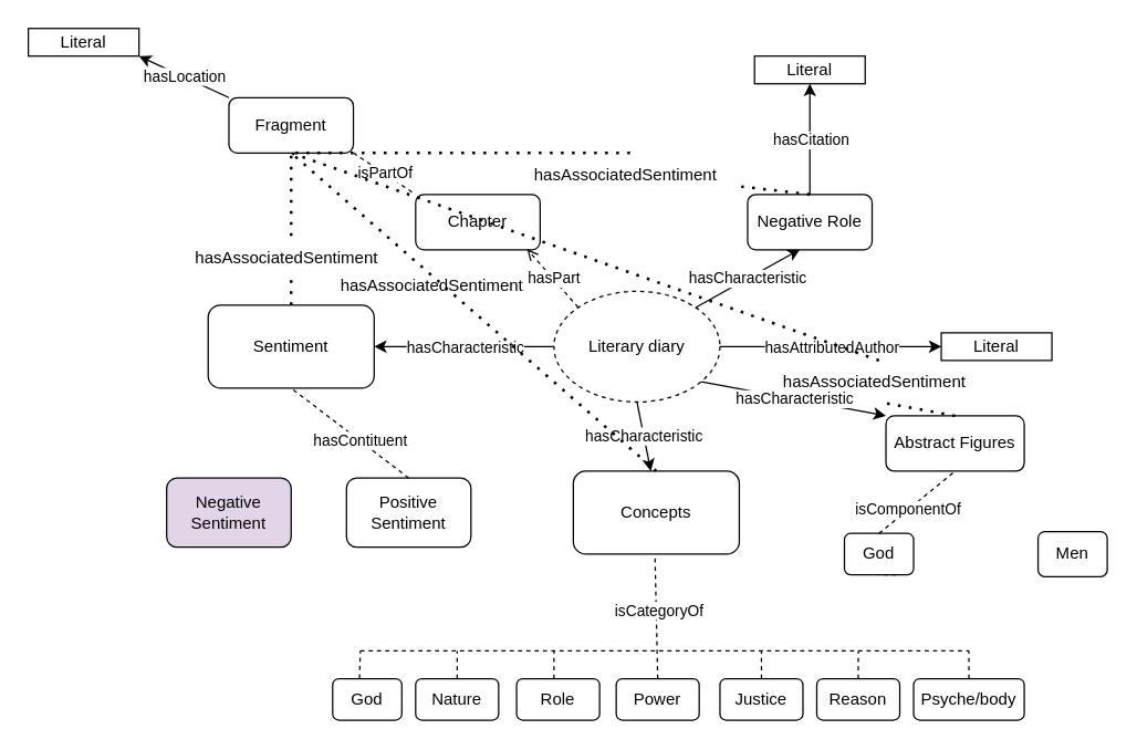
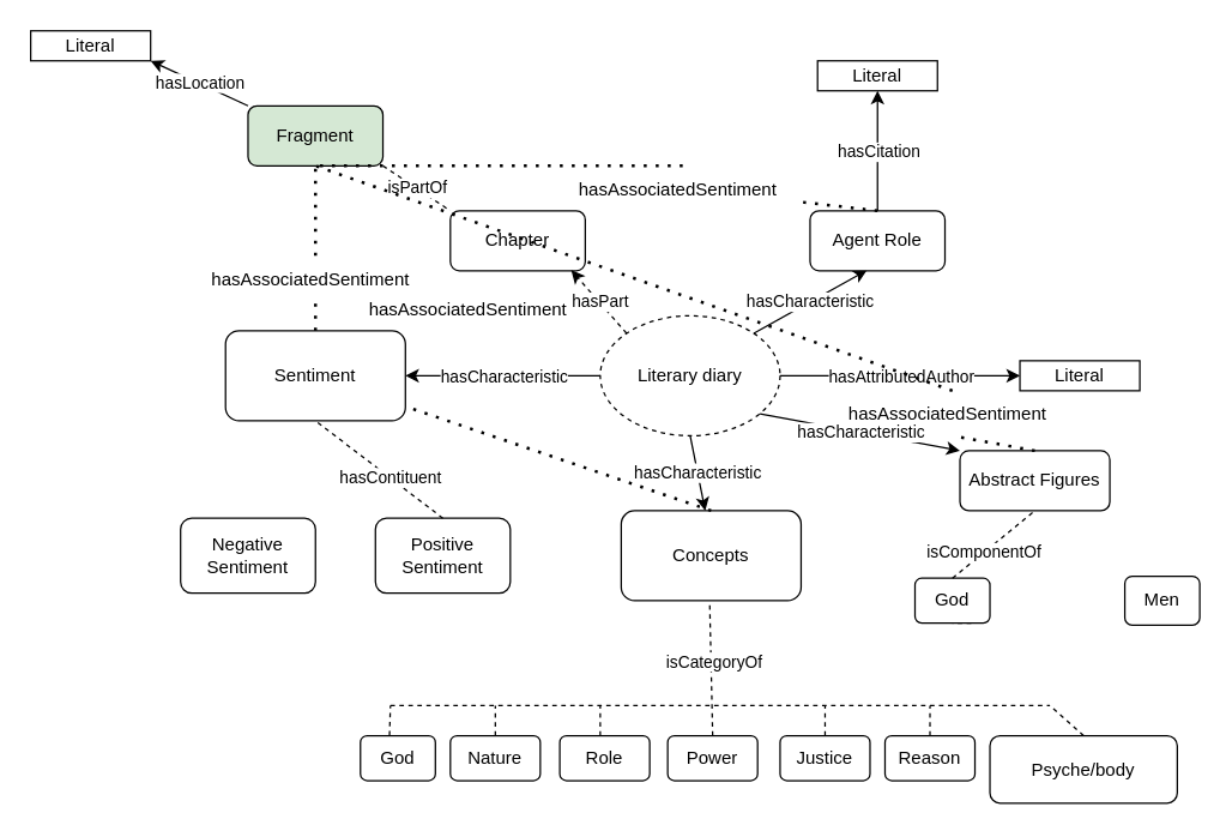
  <mxCell id="0" />
  <mxCell id="1" parent="0" />
  <mxCell id="2" value="Literary diary" style="ellipse;whiteSpace=wrap;html=1;dashed=1;" parent="1" vertex="1"><mxGeometry x="400" y="210" width="120" height="80" as="geometry" /></mxCell>
  <mxCell id="3" value="Sentiment" style="rounded=1;whiteSpace=wrap;html=1;" parent="1" vertex="1"><mxGeometry x="150" y="220" width="120" height="60" as="geometry" /></mxCell>
  <mxCell id="4" value="Concepts" style="rounded=1;whiteSpace=wrap;html=1;" parent="1" vertex="1"><mxGeometry x="414" y="340" width="120" height="60" as="geometry" /></mxCell>
  <mxCell id="5" value="Abstract Figures" style="rounded=1;whiteSpace=wrap;html=1;" parent="1" vertex="1"><mxGeometry x="640" y="300" width="100" height="40" as="geometry" /></mxCell>
  <mxCell id="6" value="" style="endArrow=classic;html=1;rounded=0;entryX=1;entryY=0.5;entryDx=0;entryDy=0;" parent="1" source="2" target="3" edge="1"><mxGeometry relative="1" as="geometry"><mxPoint x="280" y="260" as="sourcePoint" /><mxPoint x="380" y="260" as="targetPoint" /></mxGeometry></mxCell>
  <mxCell id="7" value="hasCharacteristic" style="edgeLabel;resizable=0;html=1;align=center;verticalAlign=middle;" parent="6" connectable="0" vertex="1"><mxGeometry relative="1" as="geometry" /></mxCell>
  <mxCell id="8" value="Positive Sentiment" style="rounded=1;whiteSpace=wrap;html=1;" parent="1" vertex="1"><mxGeometry x="250" y="345" width="90" height="50" as="geometry" /></mxCell>
- <mxCell id="9" value="Negative Sentiment" style="rounded=1;whiteSpace=wrap;html=1;fillColor=#e1d5e7;" parent="1" vertex="1"><mxGeometry x="120" y="345" width="90" height="50" as="geometry" /></mxCell>
+ <mxCell id="9" value="Negative Sentiment" style="rounded=1;whiteSpace=wrap;html=1;" parent="1" vertex="1"><mxGeometry x="120" y="345" width="90" height="50" as="geometry" /></mxCell>
  <mxCell id="10" value="" style="endArrow=classic;html=1;rounded=0;exitX=0.5;exitY=1;exitDx=0;exitDy=0;entryX=0.467;entryY=0;entryDx=0;entryDy=0;entryPerimeter=0;" parent="1" source="2" target="4" edge="1"><mxGeometry relative="1" as="geometry"><mxPoint x="410" y="310" as="sourcePoint" /><mxPoint x="510" y="310" as="targetPoint" /></mxGeometry></mxCell>
  <mxCell id="11" value="hasCharacteristic" style="edgeLabel;resizable=0;html=1;align=center;verticalAlign=middle;" parent="10" connectable="0" vertex="1"><mxGeometry relative="1" as="geometry" /></mxCell>
  <mxCell id="12" value="" style="endArrow=classic;html=1;rounded=0;exitX=0.888;exitY=0.818;exitDx=0;exitDy=0;exitPerimeter=0;entryX=0;entryY=0;entryDx=0;entryDy=0;" parent="1" source="2" target="5" edge="1"><mxGeometry relative="1" as="geometry"><mxPoint x="540" y="280" as="sourcePoint" /><mxPoint x="640" y="280" as="targetPoint" /></mxGeometry></mxCell>
  <mxCell id="13" value="hasCharacteristic" style="edgeLabel;resizable=0;html=1;align=center;verticalAlign=middle;" parent="12" connectable="0" vertex="1"><mxGeometry relative="1" as="geometry" /></mxCell>
  <mxCell id="14" value="Nature" style="rounded=1;whiteSpace=wrap;html=1;" parent="1" vertex="1"><mxGeometry x="300" y="490" width="60" height="30" as="geometry" /></mxCell>
  <mxCell id="15" value="" style="endArrow=none;dashed=1;html=1;rounded=0;" parent="1" edge="1"><mxGeometry width="50" height="50" relative="1" as="geometry"><mxPoint x="260" y="470" as="sourcePoint" /><mxPoint x="700" y="470" as="targetPoint" /></mxGeometry></mxCell>
  <mxCell id="16" value="" style="endArrow=none;dashed=1;html=1;rounded=0;" parent="1" edge="1"><mxGeometry width="50" height="50" relative="1" as="geometry"><mxPoint x="330" y="490" as="sourcePoint" /><mxPoint x="330" y="470" as="targetPoint" /></mxGeometry></mxCell>
  <mxCell id="17" value="" style="endArrow=none;dashed=1;html=1;rounded=0;" parent="1" edge="1"><mxGeometry width="50" height="50" relative="1" as="geometry"><mxPoint x="400" y="490" as="sourcePoint" /><mxPoint x="400" y="470" as="targetPoint" /></mxGeometry></mxCell>
  <mxCell id="18" value="Role" style="rounded=1;whiteSpace=wrap;html=1;" parent="1" vertex="1"><mxGeometry x="373" y="490" width="60" height="30" as="geometry" /></mxCell>
  <mxCell id="19" value="Power" style="rounded=1;whiteSpace=wrap;html=1;" parent="1" vertex="1"><mxGeometry x="445" y="490" width="60" height="30" as="geometry" /></mxCell>
  <mxCell id="20" value="Justice" style="rounded=1;whiteSpace=wrap;html=1;" parent="1" vertex="1"><mxGeometry x="520" y="490" width="60" height="30" as="geometry" /></mxCell>
  <mxCell id="21" value="Reason" style="rounded=1;whiteSpace=wrap;html=1;" parent="1" vertex="1"><mxGeometry x="590" y="490" width="60" height="30" as="geometry" /></mxCell>
- <mxCell id="22" value="Psyche/body" style="rounded=1;whiteSpace=wrap;html=1;" parent="1" vertex="1"><mxGeometry x="660" y="490" width="80" height="30" as="geometry" /></mxCell>
+ <mxCell id="22" value="Psyche/body" style="rounded=1;whiteSpace=wrap;html=1;" parent="1" vertex="1"><mxGeometry x="660" y="490" width="125" height="45" as="geometry" /></mxCell>
  <mxCell id="23" value="God" style="rounded=1;whiteSpace=wrap;html=1;" parent="1" vertex="1"><mxGeometry x="240" y="490" width="50" height="30" as="geometry" /></mxCell>
  <mxCell id="24" value="" style="endArrow=none;dashed=1;html=1;rounded=0;exitX=0.5;exitY=0;exitDx=0;exitDy=0;" parent="1" source="20" edge="1"><mxGeometry width="50" height="50" relative="1" as="geometry"><mxPoint x="480" y="500" as="sourcePoint" /><mxPoint x="550" y="470" as="targetPoint" /><Array as="points" /></mxGeometry></mxCell>
  <mxCell id="25" value="" style="endArrow=none;dashed=1;html=1;rounded=0;exitX=0.5;exitY=0;exitDx=0;exitDy=0;" parent="1" source="21" edge="1"><mxGeometry width="50" height="50" relative="1" as="geometry"><mxPoint x="550" y="500" as="sourcePoint" /><mxPoint x="620" y="470" as="targetPoint" /><Array as="points" /></mxGeometry></mxCell>
  <mxCell id="26" value="" style="endArrow=none;dashed=1;html=1;rounded=0;exitX=0.5;exitY=0;exitDx=0;exitDy=0;" parent="1" source="22" edge="1"><mxGeometry width="50" height="50" relative="1" as="geometry"><mxPoint x="620" y="500" as="sourcePoint" /><mxPoint x="700" y="470" as="targetPoint" /><Array as="points" /></mxGeometry></mxCell>
  <mxCell id="27" value="" style="endArrow=none;dashed=1;html=1;rounded=0;exitX=0.388;exitY=-0.007;exitDx=0;exitDy=0;exitPerimeter=0;" parent="1" source="23" edge="1"><mxGeometry width="50" height="50" relative="1" as="geometry"><mxPoint x="340" y="500" as="sourcePoint" /><mxPoint x="260" y="470" as="targetPoint" /></mxGeometry></mxCell>
  <mxCell id="28" value="God" style="rounded=1;whiteSpace=wrap;html=1;" parent="1" vertex="1"><mxGeometry x="610" y="385" width="50" height="30" as="geometry" /></mxCell>
  <mxCell id="29" value="Men" style="rounded=1;whiteSpace=wrap;html=1;" parent="1" vertex="1"><mxGeometry x="750" y="383.75" width="50" height="32.5" as="geometry" /></mxCell>
  <mxCell id="30" value="" style="endArrow=classic;html=1;rounded=0;exitX=1;exitY=0;exitDx=0;exitDy=0;entryX=0.422;entryY=0.99;entryDx=0;entryDy=0;entryPerimeter=0;" parent="1" source="2" target="32" edge="1"><mxGeometry relative="1" as="geometry"><mxPoint x="639.672" y="149.997" as="sourcePoint" /><mxPoint x="580" y="180" as="targetPoint" /></mxGeometry></mxCell>
  <mxCell id="31" value="hasCharacteristic" style="edgeLabel;resizable=0;html=1;align=center;verticalAlign=middle;" parent="30" connectable="0" vertex="1"><mxGeometry relative="1" as="geometry" /></mxCell>
- <mxCell id="32" value="Negative Role" style="rounded=1;whiteSpace=wrap;html=1;" parent="1" vertex="1"><mxGeometry x="540" y="140" width="90" height="40" as="geometry" /></mxCell>
+ <mxCell id="32" value="Agent Role" style="rounded=1;whiteSpace=wrap;html=1;" parent="1" vertex="1"><mxGeometry x="540" y="140" width="90" height="40" as="geometry" /></mxCell>
  <mxCell id="33" style="edgeStyle=orthogonalEdgeStyle;rounded=0;orthogonalLoop=1;jettySize=auto;html=1;exitX=0.75;exitY=1;exitDx=0;exitDy=0;entryX=0.5;entryY=1;entryDx=0;entryDy=0;dashed=1;endArrow=none;endFill=0;" parent="1" source="28" target="28" edge="1"><mxGeometry relative="1" as="geometry" /></mxCell>
  <mxCell id="34" value="" style="endArrow=none;html=1;rounded=0;dashed=1;endFill=0;exitX=0.5;exitY=0;exitDx=0;exitDy=0;" parent="1" source="28" edge="1"><mxGeometry relative="1" as="geometry"><mxPoint x="640" y="380" as="sourcePoint" /><mxPoint x="690" y="340" as="targetPoint" /><Array as="points" /></mxGeometry></mxCell>
  <mxCell id="35" value="isComponentOf" style="edgeLabel;resizable=0;html=1;align=center;verticalAlign=middle;" parent="34" connectable="0" vertex="1"><mxGeometry relative="1" as="geometry"><mxPoint x="-7" y="5" as="offset" /></mxGeometry></mxCell>
  <mxCell id="36" value="" style="endArrow=none;html=1;rounded=0;dashed=1;endFill=0;exitX=0.5;exitY=0;exitDx=0;exitDy=0;entryX=0.5;entryY=1;entryDx=0;entryDy=0;" parent="1" source="8" target="3" edge="1"><mxGeometry relative="1" as="geometry"><mxPoint x="185" y="376.25" as="sourcePoint" /><mxPoint x="270" y="330" as="targetPoint" /><Array as="points" /></mxGeometry></mxCell>
  <mxCell id="37" value="hasContituent" style="edgeLabel;resizable=0;html=1;align=center;verticalAlign=middle;" parent="36" connectable="0" vertex="1"><mxGeometry relative="1" as="geometry"><mxPoint x="7" y="5" as="offset" /></mxGeometry></mxCell>
  <mxCell id="38" value="" style="endArrow=none;html=1;rounded=0;dashed=1;entryX=0.5;entryY=1;entryDx=0;entryDy=0;endFill=0;exitX=0.5;exitY=0;exitDx=0;exitDy=0;" parent="1" source="19" edge="1"><mxGeometry relative="1" as="geometry"><mxPoint x="473" y="470" as="sourcePoint" /><mxPoint x="473" y="400" as="targetPoint" /><Array as="points" /></mxGeometry></mxCell>
  <mxCell id="39" value="isCategoryOf" style="edgeLabel;resizable=0;html=1;align=center;verticalAlign=middle;" parent="38" connectable="0" vertex="1"><mxGeometry relative="1" as="geometry"><mxPoint x="1" y="-5" as="offset" /></mxGeometry></mxCell>
  <mxCell id="40" value="Chapter" style="rounded=1;whiteSpace=wrap;html=1;" vertex="1" parent="1"><mxGeometry x="300" y="140" width="90" height="40" as="geometry" /></mxCell>
- <mxCell id="41" value="Fragment" style="rounded=1;whiteSpace=wrap;html=1;" vertex="1" parent="1"><mxGeometry x="165" y="70" width="90" height="40" as="geometry" /></mxCell>
+ <mxCell id="41" value="Fragment" style="rounded=1;whiteSpace=wrap;html=1;fillColor=#d5e8d4;" vertex="1" parent="1"><mxGeometry x="165" y="70" width="90" height="40" as="geometry" /></mxCell>
  <mxCell id="42" value="" style="endArrow=classic;html=1;rounded=0;exitX=1;exitY=0.5;exitDx=0;exitDy=0;entryX=0;entryY=0.5;entryDx=0;entryDy=0;" edge="1" parent="1" source="2" target="44"><mxGeometry relative="1" as="geometry"><mxPoint x="410" y="260" as="sourcePoint" /><mxPoint x="660" y="250" as="targetPoint" /></mxGeometry></mxCell>
  <mxCell id="43" value="hasAttributedAuthor" style="edgeLabel;resizable=0;html=1;align=center;verticalAlign=middle;" connectable="0" vertex="1" parent="42"><mxGeometry relative="1" as="geometry" /></mxCell>
  <mxCell id="44" value="Literal" style="rounded=0;whiteSpace=wrap;html=1;" vertex="1" parent="1"><mxGeometry x="680" y="240" width="80" height="20" as="geometry" /></mxCell>
  <mxCell id="45" value="" style="endArrow=classic;html=1;rounded=0;exitX=0;exitY=0;exitDx=0;exitDy=0;entryX=1;entryY=1;entryDx=0;entryDy=0;" edge="1" parent="1" source="41" target="47"><mxGeometry relative="1" as="geometry"><mxPoint x="410" y="260" as="sourcePoint" /><mxPoint x="110" y="40" as="targetPoint" /></mxGeometry></mxCell>
  <mxCell id="46" value="hasLocation" style="edgeLabel;resizable=0;html=1;align=center;verticalAlign=middle;" connectable="0" vertex="1" parent="45"><mxGeometry relative="1" as="geometry" /></mxCell>
  <mxCell id="47" value="Literal" style="rounded=0;whiteSpace=wrap;html=1;" vertex="1" parent="1"><mxGeometry x="20" y="20" width="80" height="20" as="geometry" /></mxCell>
  <mxCell id="48" value="" style="endArrow=classic;html=1;rounded=0;exitX=0.5;exitY=0;exitDx=0;exitDy=0;entryX=0.5;entryY=1;entryDx=0;entryDy=0;" edge="1" parent="1" source="32" target="54"><mxGeometry relative="1" as="geometry"><mxPoint x="512.426" y="231.716" as="sourcePoint" /><mxPoint x="590" y="60" as="targetPoint" /></mxGeometry></mxCell>
  <mxCell id="49" value="hasCitation" style="edgeLabel;resizable=0;html=1;align=center;verticalAlign=middle;" connectable="0" vertex="1" parent="48"><mxGeometry relative="1" as="geometry" /></mxCell>
- <mxCell id="50" value="" style="endArrow=open;html=1;rounded=0;exitX=0;exitY=0;exitDx=0;exitDy=0;entryX=0.896;entryY=0.99;entryDx=0;entryDy=0;entryPerimeter=0;dashed=1;" edge="1" parent="1" source="2" target="40"><mxGeometry relative="1" as="geometry"><mxPoint x="512.426" y="231.716" as="sourcePoint" /><mxPoint x="587.98" y="189.6" as="targetPoint" /></mxGeometry></mxCell>
+ <mxCell id="50" value="" style="endArrow=classic;html=1;rounded=0;exitX=0;exitY=0;exitDx=0;exitDy=0;entryX=0.896;entryY=0.99;entryDx=0;entryDy=0;entryPerimeter=0;dashed=1;" edge="1" parent="1" source="2" target="40"><mxGeometry relative="1" as="geometry"><mxPoint x="512.426" y="231.716" as="sourcePoint" /><mxPoint x="587.98" y="189.6" as="targetPoint" /></mxGeometry></mxCell>
  <mxCell id="51" value="hasPart" style="edgeLabel;resizable=0;html=1;align=center;verticalAlign=middle;" connectable="0" vertex="1" parent="50"><mxGeometry relative="1" as="geometry" /></mxCell>
  <mxCell id="52" value="" style="endArrow=none;html=1;rounded=0;exitX=1;exitY=1;exitDx=0;exitDy=0;dashed=1;entryX=0;entryY=0;entryDx=0;entryDy=0;" edge="1" parent="1" source="41" target="40"><mxGeometry relative="1" as="geometry"><mxPoint x="427.574" y="231.716" as="sourcePoint" /><mxPoint x="230" y="170" as="targetPoint" /></mxGeometry></mxCell>
  <mxCell id="53" value="isPartOf" style="edgeLabel;resizable=0;html=1;align=center;verticalAlign=middle;" connectable="0" vertex="1" parent="52"><mxGeometry relative="1" as="geometry" /></mxCell>
  <mxCell id="54" value="Literal" style="rounded=0;whiteSpace=wrap;html=1;" vertex="1" parent="1"><mxGeometry x="545" y="40" width="80" height="20" as="geometry" /></mxCell>
  <mxCell id="55" style="edgeStyle=orthogonalEdgeStyle;rounded=0;orthogonalLoop=1;jettySize=auto;html=1;exitX=0.5;exitY=1;exitDx=0;exitDy=0;dashed=1;" edge="1" parent="1" source="54" target="54"><mxGeometry relative="1" as="geometry" /></mxCell>
  <mxCell id="56" value="" style="endArrow=none;dashed=1;html=1;dashPattern=1 3;strokeWidth=2;rounded=0;entryX=0.5;entryY=1;entryDx=0;entryDy=0;exitX=0.5;exitY=0;exitDx=0;exitDy=0;startArrow=none;" edge="1" parent="1" source="60" target="41"><mxGeometry width="50" height="50" relative="1" as="geometry"><mxPoint x="70" y="240" as="sourcePoint" /><mxPoint x="120" y="190" as="targetPoint" /></mxGeometry></mxCell>
- <mxCell id="57" value="" style="endArrow=none;dashed=1;html=1;dashPattern=1 3;strokeWidth=2;rounded=0;exitX=0.5;exitY=0;exitDx=0;exitDy=0;entryX=0.5;entryY=1;entryDx=0;entryDy=0;" edge="1" parent="1" source="4" target="41"><mxGeometry width="50" height="50" relative="1" as="geometry"><mxPoint x="220" y="230" as="sourcePoint" /><mxPoint x="210" y="120" as="targetPoint" /></mxGeometry></mxCell>
+ <mxCell id="57" value="" style="endArrow=none;dashed=1;html=1;dashPattern=1 3;strokeWidth=2;rounded=0;exitX=0.5;exitY=0;exitDx=0;exitDy=0;" edge="1" parent="1" source="4" target="3"><mxGeometry width="50" height="50" relative="1" as="geometry"><mxPoint x="220" y="230" as="sourcePoint" /><mxPoint x="210" y="120" as="targetPoint" /></mxGeometry></mxCell>
  <mxCell id="58" value="" style="endArrow=none;dashed=1;html=1;dashPattern=1 3;strokeWidth=2;rounded=0;entryX=0.5;entryY=1;entryDx=0;entryDy=0;exitX=0.5;exitY=0;exitDx=0;exitDy=0;startArrow=none;" edge="1" parent="1" source="65" target="41"><mxGeometry width="50" height="50" relative="1" as="geometry"><mxPoint x="630" y="280" as="sourcePoint" /><mxPoint x="220" y="120" as="targetPoint" /></mxGeometry></mxCell>
  <mxCell id="59" value="" style="endArrow=none;dashed=1;html=1;dashPattern=1 3;strokeWidth=2;rounded=0;exitX=0.5;exitY=0;exitDx=0;exitDy=0;startArrow=none;" edge="1" parent="1" source="63"><mxGeometry width="50" height="50" relative="1" as="geometry"><mxPoint x="220" y="230" as="sourcePoint" /><mxPoint x="210" y="110" as="targetPoint" /></mxGeometry></mxCell>
  <mxCell id="60" value="hasAssociatedSentiment" style="text;strokeColor=none;fillColor=none;align=left;verticalAlign=middle;spacingLeft=4;spacingRight=4;overflow=hidden;points=[[0,0.5],[1,0.5]];portConstraint=eastwest;rotatable=0;" vertex="1" parent="1"><mxGeometry x="135" y="170" width="150" height="30" as="geometry" /></mxCell>
  <mxCell id="61" value="" style="endArrow=none;dashed=1;html=1;dashPattern=1 3;strokeWidth=2;rounded=0;entryX=0.5;entryY=1;entryDx=0;entryDy=0;exitX=0.5;exitY=0;exitDx=0;exitDy=0;" edge="1" parent="1" source="3" target="60"><mxGeometry width="50" height="50" relative="1" as="geometry"><mxPoint x="210" y="220" as="sourcePoint" /><mxPoint x="210" y="110" as="targetPoint" /></mxGeometry></mxCell>
  <mxCell id="62" value="hasAssociatedSentiment" style="text;strokeColor=none;fillColor=none;align=left;verticalAlign=middle;spacingLeft=4;spacingRight=4;overflow=hidden;points=[[0,0.5],[1,0.5]];portConstraint=eastwest;rotatable=0;" vertex="1" parent="1"><mxGeometry x="240" y="190" width="150" height="30" as="geometry" /></mxCell>
  <mxCell id="63" value="hasAssociatedSentiment" style="text;strokeColor=none;fillColor=none;align=left;verticalAlign=middle;spacingLeft=4;spacingRight=4;overflow=hidden;points=[[0,0.5],[1,0.5]];portConstraint=eastwest;rotatable=0;" vertex="1" parent="1"><mxGeometry x="380" y="110" width="150" height="30" as="geometry" /></mxCell>
  <mxCell id="64" value="" style="endArrow=none;dashed=1;html=1;dashPattern=1 3;strokeWidth=2;rounded=0;exitX=0.5;exitY=0;exitDx=0;exitDy=0;" edge="1" parent="1" source="32" target="63"><mxGeometry width="50" height="50" relative="1" as="geometry"><mxPoint x="585" y="140" as="sourcePoint" /><mxPoint x="210" y="110" as="targetPoint" /></mxGeometry></mxCell>
  <mxCell id="65" value="hasAssociatedSentiment" style="text;strokeColor=none;fillColor=none;align=left;verticalAlign=middle;spacingLeft=4;spacingRight=4;overflow=hidden;points=[[0,0.5],[1,0.5]];portConstraint=eastwest;rotatable=0;" vertex="1" parent="1"><mxGeometry x="560" y="260" width="150" height="30" as="geometry" /></mxCell>
  <mxCell id="66" value="" style="endArrow=none;dashed=1;html=1;dashPattern=1 3;strokeWidth=2;rounded=0;entryX=0.5;entryY=1;entryDx=0;entryDy=0;exitX=0.5;exitY=0;exitDx=0;exitDy=0;" edge="1" parent="1" source="5" target="65"><mxGeometry width="50" height="50" relative="1" as="geometry"><mxPoint x="690" y="300" as="sourcePoint" /><mxPoint x="210" y="110" as="targetPoint" /></mxGeometry></mxCell>
